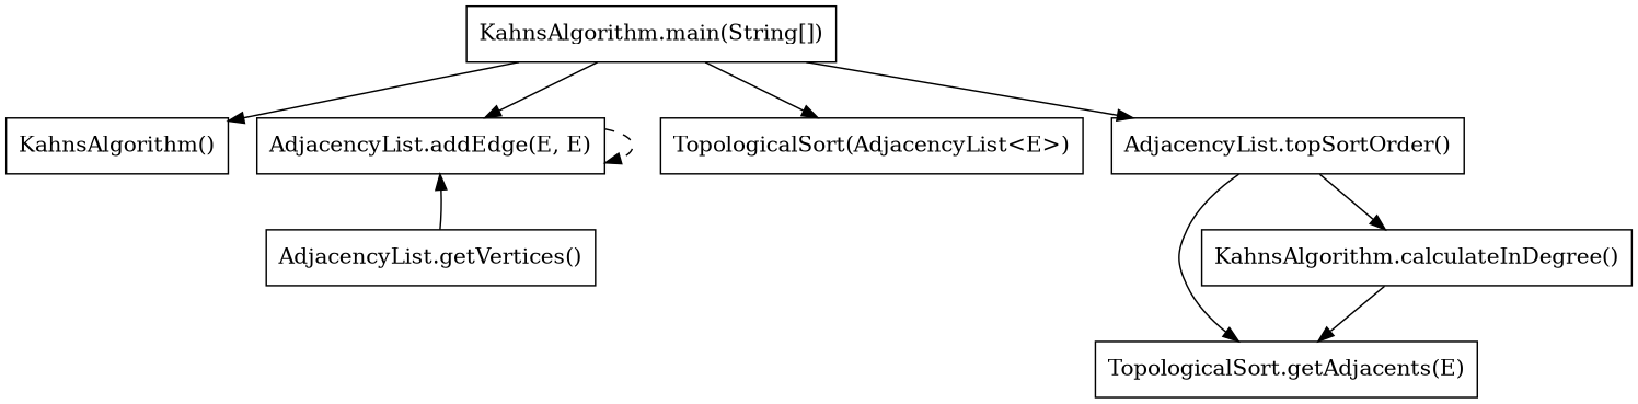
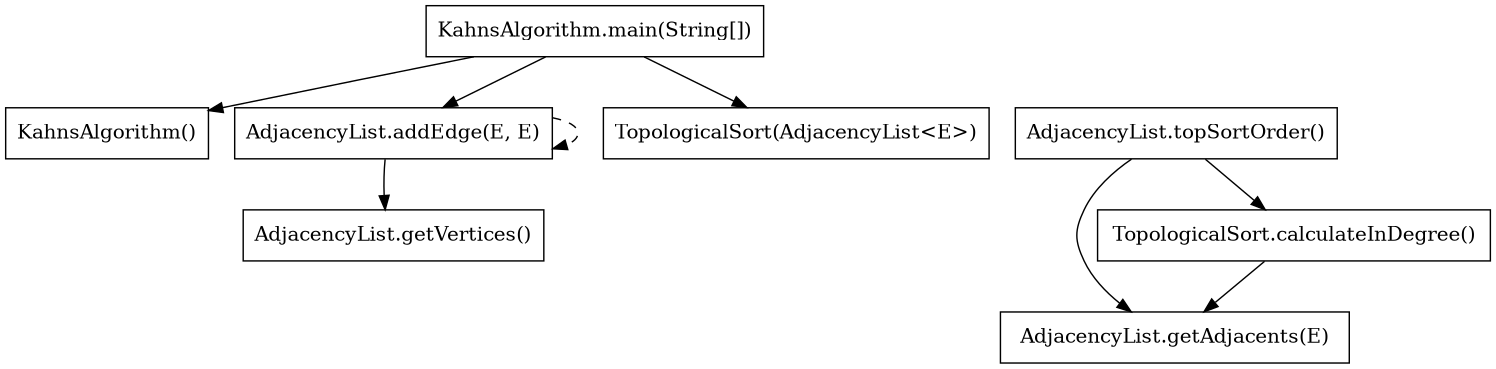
  digraph {
    node [shape=box]
    n1 [label="KahnsAlgorithm()"]
    n2 [label="AdjacencyList.addEdge(E, E)"]
    n3 [label="AdjacencyList.getVertices()"]
-   n4 [label="TopologicalSort.getAdjacents(E)"]
+   n4 [label="AdjacencyList.getAdjacents(E)"]
    n5 [label="TopologicalSort(AdjacencyList<E>)"]
-   n6 [label="KahnsAlgorithm.calculateInDegree()"]
+   n6 [label="TopologicalSort.calculateInDegree()"]
    n7 [label="AdjacencyList.topSortOrder()"]
    n8 [label="KahnsAlgorithm.main(String[])"]
    n2 -> n2 [style=dashed]
-   n3 -> n2
+   n2 -> n3
    n6 -> n4
    n7 -> n4
    n7 -> n6
    n8 -> n1
    n8 -> n2
    n8 -> n5
-   n8 -> n7
  }
